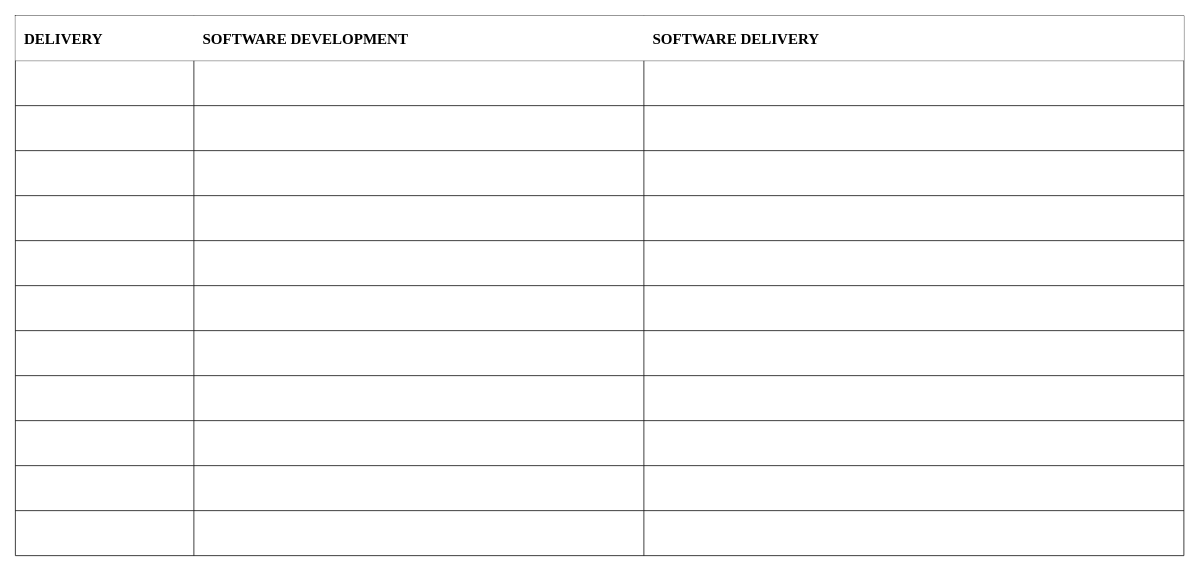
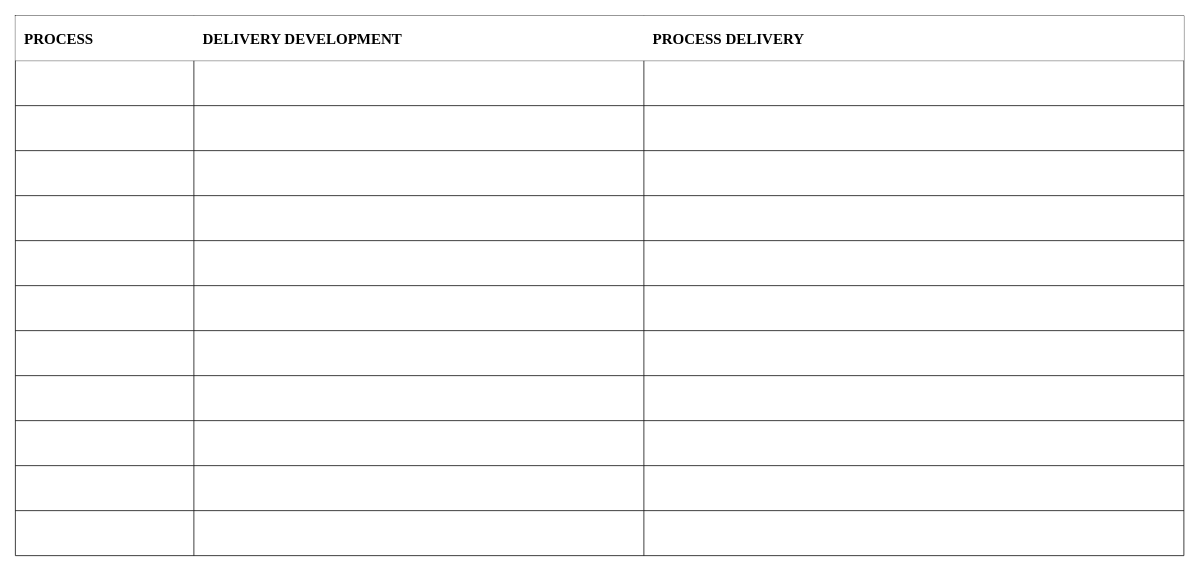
  <mxCell id="0" style=";html=1;" />
  <mxCell id="1" style=";html=1;" parent="0" />
  <mxCell id="2" value="" style="shape=table;startSize=0;container=1;collapsible=0;childLayout=tableLayout;fontSize=16;" vertex="1" parent="1"><mxGeometry x="20" y="20" width="1558" height="720" as="geometry" /></mxCell>
  <mxCell id="3" value="" style="shape=tableRow;horizontal=0;startSize=0;swimlaneHead=0;swimlaneBody=0;strokeColor=inherit;top=0;left=0;bottom=0;right=0;collapsible=0;dropTarget=0;fillColor=default;points=[[0,0.5],[1,0.5]];portConstraint=eastwest;fontSize=20;align=left;fontFamily=Saira;fontSource=https%3A%2F%2Ffonts.googleapis.com%2Fcss%3Ffamily%3DSaira;" vertex="1" parent="2"><mxGeometry width="1558" height="60" as="geometry" /></mxCell>
- <mxCell id="4" value="DELIVERY" style="shape=partialRectangle;html=1;whiteSpace=wrap;connectable=0;strokeColor=inherit;overflow=hidden;fillColor=none;top=0;left=0;bottom=0;right=0;pointerEvents=1;fontSize=20;align=left;fontFamily=Saira;fontSource=https%3A%2F%2Ffonts.googleapis.com%2Fcss%3Ffamily%3DSaira;fontStyle=1;spacingTop=0;spacing=12;" vertex="1" parent="3"><mxGeometry width="238" height="60" as="geometry"><mxRectangle width="238" height="60" as="alternateBounds" /></mxGeometry></mxCell>
- <mxCell id="5" value="SOFTWARE DEVELOPMENT" style="shape=partialRectangle;html=1;whiteSpace=wrap;connectable=0;strokeColor=inherit;overflow=hidden;fillColor=none;top=0;left=0;bottom=0;right=0;pointerEvents=1;fontSize=20;align=left;fontFamily=Saira;fontSource=https%3A%2F%2Ffonts.googleapis.com%2Fcss%3Ffamily%3DSaira;fontStyle=1;spacingTop=0;spacing=12;" vertex="1" parent="3"><mxGeometry x="238" width="600" height="60" as="geometry"><mxRectangle width="600" height="60" as="alternateBounds" /></mxGeometry></mxCell>
- <mxCell id="6" value="SOFTWARE DELIVERY" style="shape=partialRectangle;html=1;whiteSpace=wrap;connectable=0;strokeColor=inherit;overflow=hidden;fillColor=none;top=0;left=0;bottom=0;right=0;pointerEvents=1;fontSize=20;align=left;fontFamily=Saira;fontSource=https%3A%2F%2Ffonts.googleapis.com%2Fcss%3Ffamily%3DSaira;fontStyle=1;spacingTop=0;spacing=12;" vertex="1" parent="3"><mxGeometry x="838" width="720" height="60" as="geometry"><mxRectangle width="720" height="60" as="alternateBounds" /></mxGeometry></mxCell>
+ <mxCell id="4" value="PROCESS" style="shape=partialRectangle;html=1;whiteSpace=wrap;connectable=0;strokeColor=inherit;overflow=hidden;fillColor=none;top=0;left=0;bottom=0;right=0;pointerEvents=1;fontSize=20;align=left;fontFamily=Saira;fontSource=https%3A%2F%2Ffonts.googleapis.com%2Fcss%3Ffamily%3DSaira;fontStyle=1;spacingTop=0;spacing=12;" vertex="1" parent="3"><mxGeometry width="238" height="60" as="geometry"><mxRectangle width="238" height="60" as="alternateBounds" /></mxGeometry></mxCell>
+ <mxCell id="5" value="DELIVERY DEVELOPMENT" style="shape=partialRectangle;html=1;whiteSpace=wrap;connectable=0;strokeColor=inherit;overflow=hidden;fillColor=none;top=0;left=0;bottom=0;right=0;pointerEvents=1;fontSize=20;align=left;fontFamily=Saira;fontSource=https%3A%2F%2Ffonts.googleapis.com%2Fcss%3Ffamily%3DSaira;fontStyle=1;spacingTop=0;spacing=12;" vertex="1" parent="3"><mxGeometry x="238" width="600" height="60" as="geometry"><mxRectangle width="600" height="60" as="alternateBounds" /></mxGeometry></mxCell>
+ <mxCell id="6" value="PROCESS DELIVERY" style="shape=partialRectangle;html=1;whiteSpace=wrap;connectable=0;strokeColor=inherit;overflow=hidden;fillColor=none;top=0;left=0;bottom=0;right=0;pointerEvents=1;fontSize=20;align=left;fontFamily=Saira;fontSource=https%3A%2F%2Ffonts.googleapis.com%2Fcss%3Ffamily%3DSaira;fontStyle=1;spacingTop=0;spacing=12;" vertex="1" parent="3"><mxGeometry x="838" width="720" height="60" as="geometry"><mxRectangle width="720" height="60" as="alternateBounds" /></mxGeometry></mxCell>
  <mxCell id="7" value="" style="shape=tableRow;horizontal=0;startSize=0;swimlaneHead=0;swimlaneBody=0;strokeColor=inherit;top=0;left=0;bottom=0;right=0;collapsible=0;dropTarget=0;fillColor=none;points=[[0,0.5],[1,0.5]];portConstraint=eastwest;fontSize=16;" vertex="1" parent="2"><mxGeometry y="60" width="1558" height="60" as="geometry" /></mxCell>
  <mxCell id="8" value="" style="shape=partialRectangle;html=1;whiteSpace=wrap;connectable=0;strokeColor=inherit;overflow=hidden;fillColor=none;top=0;left=0;bottom=0;right=0;pointerEvents=1;fontSize=16;" vertex="1" parent="7"><mxGeometry width="238" height="60" as="geometry"><mxRectangle width="238" height="60" as="alternateBounds" /></mxGeometry></mxCell>
  <mxCell id="9" value="" style="shape=partialRectangle;html=1;whiteSpace=wrap;connectable=0;strokeColor=inherit;overflow=hidden;fillColor=none;top=0;left=0;bottom=0;right=0;pointerEvents=1;fontSize=16;" vertex="1" parent="7"><mxGeometry x="238" width="600" height="60" as="geometry"><mxRectangle width="600" height="60" as="alternateBounds" /></mxGeometry></mxCell>
  <mxCell id="10" value="" style="shape=partialRectangle;html=1;whiteSpace=wrap;connectable=0;strokeColor=inherit;overflow=hidden;fillColor=none;top=0;left=0;bottom=0;right=0;pointerEvents=1;fontSize=16;" vertex="1" parent="7"><mxGeometry x="838" width="720" height="60" as="geometry"><mxRectangle width="720" height="60" as="alternateBounds" /></mxGeometry></mxCell>
  <mxCell id="11" value="" style="shape=tableRow;horizontal=0;startSize=0;swimlaneHead=0;swimlaneBody=0;strokeColor=inherit;top=0;left=0;bottom=0;right=0;collapsible=0;dropTarget=0;fillColor=none;points=[[0,0.5],[1,0.5]];portConstraint=eastwest;fontSize=16;" vertex="1" parent="2"><mxGeometry y="120" width="1558" height="60" as="geometry" /></mxCell>
  <mxCell id="12" value="" style="shape=partialRectangle;html=1;whiteSpace=wrap;connectable=0;strokeColor=inherit;overflow=hidden;fillColor=none;top=0;left=0;bottom=0;right=0;pointerEvents=1;fontSize=16;" vertex="1" parent="11"><mxGeometry width="238" height="60" as="geometry"><mxRectangle width="238" height="60" as="alternateBounds" /></mxGeometry></mxCell>
  <mxCell id="13" value="" style="shape=partialRectangle;html=1;whiteSpace=wrap;connectable=0;strokeColor=inherit;overflow=hidden;fillColor=none;top=0;left=0;bottom=0;right=0;pointerEvents=1;fontSize=16;" vertex="1" parent="11"><mxGeometry x="238" width="600" height="60" as="geometry"><mxRectangle width="600" height="60" as="alternateBounds" /></mxGeometry></mxCell>
  <mxCell id="14" value="" style="shape=partialRectangle;html=1;whiteSpace=wrap;connectable=0;strokeColor=inherit;overflow=hidden;fillColor=none;top=0;left=0;bottom=0;right=0;pointerEvents=1;fontSize=16;" vertex="1" parent="11"><mxGeometry x="838" width="720" height="60" as="geometry"><mxRectangle width="720" height="60" as="alternateBounds" /></mxGeometry></mxCell>
  <mxCell id="15" style="shape=tableRow;horizontal=0;startSize=0;swimlaneHead=0;swimlaneBody=0;strokeColor=inherit;top=0;left=0;bottom=0;right=0;collapsible=0;dropTarget=0;fillColor=none;points=[[0,0.5],[1,0.5]];portConstraint=eastwest;fontSize=16;" vertex="1" parent="2"><mxGeometry y="180" width="1558" height="60" as="geometry" /></mxCell>
  <mxCell id="16" style="shape=partialRectangle;html=1;whiteSpace=wrap;connectable=0;strokeColor=inherit;overflow=hidden;fillColor=none;top=0;left=0;bottom=0;right=0;pointerEvents=1;fontSize=16;" vertex="1" parent="15"><mxGeometry width="238" height="60" as="geometry"><mxRectangle width="238" height="60" as="alternateBounds" /></mxGeometry></mxCell>
  <mxCell id="17" style="shape=partialRectangle;html=1;whiteSpace=wrap;connectable=0;strokeColor=inherit;overflow=hidden;fillColor=none;top=0;left=0;bottom=0;right=0;pointerEvents=1;fontSize=16;" vertex="1" parent="15"><mxGeometry x="238" width="600" height="60" as="geometry"><mxRectangle width="600" height="60" as="alternateBounds" /></mxGeometry></mxCell>
  <mxCell id="18" style="shape=partialRectangle;html=1;whiteSpace=wrap;connectable=0;strokeColor=inherit;overflow=hidden;fillColor=none;top=0;left=0;bottom=0;right=0;pointerEvents=1;fontSize=16;" vertex="1" parent="15"><mxGeometry x="838" width="720" height="60" as="geometry"><mxRectangle width="720" height="60" as="alternateBounds" /></mxGeometry></mxCell>
  <mxCell id="19" style="shape=tableRow;horizontal=0;startSize=0;swimlaneHead=0;swimlaneBody=0;strokeColor=inherit;top=0;left=0;bottom=0;right=0;collapsible=0;dropTarget=0;fillColor=none;points=[[0,0.5],[1,0.5]];portConstraint=eastwest;fontSize=16;" vertex="1" parent="2"><mxGeometry y="240" width="1558" height="60" as="geometry" /></mxCell>
  <mxCell id="20" style="shape=partialRectangle;html=1;whiteSpace=wrap;connectable=0;strokeColor=inherit;overflow=hidden;fillColor=none;top=0;left=0;bottom=0;right=0;pointerEvents=1;fontSize=16;" vertex="1" parent="19"><mxGeometry width="238" height="60" as="geometry"><mxRectangle width="238" height="60" as="alternateBounds" /></mxGeometry></mxCell>
  <mxCell id="21" style="shape=partialRectangle;html=1;whiteSpace=wrap;connectable=0;strokeColor=inherit;overflow=hidden;fillColor=none;top=0;left=0;bottom=0;right=0;pointerEvents=1;fontSize=16;" vertex="1" parent="19"><mxGeometry x="238" width="600" height="60" as="geometry"><mxRectangle width="600" height="60" as="alternateBounds" /></mxGeometry></mxCell>
  <mxCell id="22" style="shape=partialRectangle;html=1;whiteSpace=wrap;connectable=0;strokeColor=inherit;overflow=hidden;fillColor=none;top=0;left=0;bottom=0;right=0;pointerEvents=1;fontSize=16;" vertex="1" parent="19"><mxGeometry x="838" width="720" height="60" as="geometry"><mxRectangle width="720" height="60" as="alternateBounds" /></mxGeometry></mxCell>
  <mxCell id="23" style="shape=tableRow;horizontal=0;startSize=0;swimlaneHead=0;swimlaneBody=0;strokeColor=inherit;top=0;left=0;bottom=0;right=0;collapsible=0;dropTarget=0;fillColor=none;points=[[0,0.5],[1,0.5]];portConstraint=eastwest;fontSize=16;" vertex="1" parent="2"><mxGeometry y="300" width="1558" height="60" as="geometry" /></mxCell>
  <mxCell id="24" style="shape=partialRectangle;html=1;whiteSpace=wrap;connectable=0;strokeColor=inherit;overflow=hidden;fillColor=none;top=0;left=0;bottom=0;right=0;pointerEvents=1;fontSize=16;" vertex="1" parent="23"><mxGeometry width="238" height="60" as="geometry"><mxRectangle width="238" height="60" as="alternateBounds" /></mxGeometry></mxCell>
  <mxCell id="25" style="shape=partialRectangle;html=1;whiteSpace=wrap;connectable=0;strokeColor=inherit;overflow=hidden;fillColor=none;top=0;left=0;bottom=0;right=0;pointerEvents=1;fontSize=16;" vertex="1" parent="23"><mxGeometry x="238" width="600" height="60" as="geometry"><mxRectangle width="600" height="60" as="alternateBounds" /></mxGeometry></mxCell>
  <mxCell id="26" style="shape=partialRectangle;html=1;whiteSpace=wrap;connectable=0;strokeColor=inherit;overflow=hidden;fillColor=none;top=0;left=0;bottom=0;right=0;pointerEvents=1;fontSize=16;" vertex="1" parent="23"><mxGeometry x="838" width="720" height="60" as="geometry"><mxRectangle width="720" height="60" as="alternateBounds" /></mxGeometry></mxCell>
  <mxCell id="27" style="shape=tableRow;horizontal=0;startSize=0;swimlaneHead=0;swimlaneBody=0;strokeColor=inherit;top=0;left=0;bottom=0;right=0;collapsible=0;dropTarget=0;fillColor=none;points=[[0,0.5],[1,0.5]];portConstraint=eastwest;fontSize=16;" vertex="1" parent="2"><mxGeometry y="360" width="1558" height="60" as="geometry" /></mxCell>
  <mxCell id="28" style="shape=partialRectangle;html=1;whiteSpace=wrap;connectable=0;strokeColor=inherit;overflow=hidden;fillColor=none;top=0;left=0;bottom=0;right=0;pointerEvents=1;fontSize=16;" vertex="1" parent="27"><mxGeometry width="238" height="60" as="geometry"><mxRectangle width="238" height="60" as="alternateBounds" /></mxGeometry></mxCell>
  <mxCell id="29" style="shape=partialRectangle;html=1;whiteSpace=wrap;connectable=0;strokeColor=inherit;overflow=hidden;fillColor=none;top=0;left=0;bottom=0;right=0;pointerEvents=1;fontSize=16;" vertex="1" parent="27"><mxGeometry x="238" width="600" height="60" as="geometry"><mxRectangle width="600" height="60" as="alternateBounds" /></mxGeometry></mxCell>
  <mxCell id="30" style="shape=partialRectangle;html=1;whiteSpace=wrap;connectable=0;strokeColor=inherit;overflow=hidden;fillColor=none;top=0;left=0;bottom=0;right=0;pointerEvents=1;fontSize=16;" vertex="1" parent="27"><mxGeometry x="838" width="720" height="60" as="geometry"><mxRectangle width="720" height="60" as="alternateBounds" /></mxGeometry></mxCell>
  <mxCell id="31" style="shape=tableRow;horizontal=0;startSize=0;swimlaneHead=0;swimlaneBody=0;strokeColor=inherit;top=0;left=0;bottom=0;right=0;collapsible=0;dropTarget=0;fillColor=none;points=[[0,0.5],[1,0.5]];portConstraint=eastwest;fontSize=16;" vertex="1" parent="2"><mxGeometry y="420" width="1558" height="60" as="geometry" /></mxCell>
  <mxCell id="32" style="shape=partialRectangle;html=1;whiteSpace=wrap;connectable=0;strokeColor=inherit;overflow=hidden;fillColor=none;top=0;left=0;bottom=0;right=0;pointerEvents=1;fontSize=16;" vertex="1" parent="31"><mxGeometry width="238" height="60" as="geometry"><mxRectangle width="238" height="60" as="alternateBounds" /></mxGeometry></mxCell>
  <mxCell id="33" style="shape=partialRectangle;html=1;whiteSpace=wrap;connectable=0;strokeColor=inherit;overflow=hidden;fillColor=none;top=0;left=0;bottom=0;right=0;pointerEvents=1;fontSize=16;" vertex="1" parent="31"><mxGeometry x="238" width="600" height="60" as="geometry"><mxRectangle width="600" height="60" as="alternateBounds" /></mxGeometry></mxCell>
  <mxCell id="34" style="shape=partialRectangle;html=1;whiteSpace=wrap;connectable=0;strokeColor=inherit;overflow=hidden;fillColor=none;top=0;left=0;bottom=0;right=0;pointerEvents=1;fontSize=16;" vertex="1" parent="31"><mxGeometry x="838" width="720" height="60" as="geometry"><mxRectangle width="720" height="60" as="alternateBounds" /></mxGeometry></mxCell>
  <mxCell id="35" style="shape=tableRow;horizontal=0;startSize=0;swimlaneHead=0;swimlaneBody=0;strokeColor=inherit;top=0;left=0;bottom=0;right=0;collapsible=0;dropTarget=0;fillColor=none;points=[[0,0.5],[1,0.5]];portConstraint=eastwest;fontSize=16;" vertex="1" parent="2"><mxGeometry y="480" width="1558" height="60" as="geometry" /></mxCell>
  <mxCell id="36" style="shape=partialRectangle;html=1;whiteSpace=wrap;connectable=0;strokeColor=inherit;overflow=hidden;fillColor=none;top=0;left=0;bottom=0;right=0;pointerEvents=1;fontSize=16;" vertex="1" parent="35"><mxGeometry width="238" height="60" as="geometry"><mxRectangle width="238" height="60" as="alternateBounds" /></mxGeometry></mxCell>
  <mxCell id="37" style="shape=partialRectangle;html=1;whiteSpace=wrap;connectable=0;strokeColor=inherit;overflow=hidden;fillColor=none;top=0;left=0;bottom=0;right=0;pointerEvents=1;fontSize=16;" vertex="1" parent="35"><mxGeometry x="238" width="600" height="60" as="geometry"><mxRectangle width="600" height="60" as="alternateBounds" /></mxGeometry></mxCell>
  <mxCell id="38" style="shape=partialRectangle;html=1;whiteSpace=wrap;connectable=0;strokeColor=inherit;overflow=hidden;fillColor=none;top=0;left=0;bottom=0;right=0;pointerEvents=1;fontSize=16;" vertex="1" parent="35"><mxGeometry x="838" width="720" height="60" as="geometry"><mxRectangle width="720" height="60" as="alternateBounds" /></mxGeometry></mxCell>
  <mxCell id="39" style="shape=tableRow;horizontal=0;startSize=0;swimlaneHead=0;swimlaneBody=0;strokeColor=inherit;top=0;left=0;bottom=0;right=0;collapsible=0;dropTarget=0;fillColor=none;points=[[0,0.5],[1,0.5]];portConstraint=eastwest;fontSize=16;" vertex="1" parent="2"><mxGeometry y="540" width="1558" height="60" as="geometry" /></mxCell>
  <mxCell id="40" style="shape=partialRectangle;html=1;whiteSpace=wrap;connectable=0;strokeColor=inherit;overflow=hidden;fillColor=none;top=0;left=0;bottom=0;right=0;pointerEvents=1;fontSize=16;" vertex="1" parent="39"><mxGeometry width="238" height="60" as="geometry"><mxRectangle width="238" height="60" as="alternateBounds" /></mxGeometry></mxCell>
  <mxCell id="41" style="shape=partialRectangle;html=1;whiteSpace=wrap;connectable=0;strokeColor=inherit;overflow=hidden;fillColor=none;top=0;left=0;bottom=0;right=0;pointerEvents=1;fontSize=16;" vertex="1" parent="39"><mxGeometry x="238" width="600" height="60" as="geometry"><mxRectangle width="600" height="60" as="alternateBounds" /></mxGeometry></mxCell>
  <mxCell id="42" style="shape=partialRectangle;html=1;whiteSpace=wrap;connectable=0;strokeColor=inherit;overflow=hidden;fillColor=none;top=0;left=0;bottom=0;right=0;pointerEvents=1;fontSize=16;" vertex="1" parent="39"><mxGeometry x="838" width="720" height="60" as="geometry"><mxRectangle width="720" height="60" as="alternateBounds" /></mxGeometry></mxCell>
  <mxCell id="43" style="shape=tableRow;horizontal=0;startSize=0;swimlaneHead=0;swimlaneBody=0;strokeColor=inherit;top=0;left=0;bottom=0;right=0;collapsible=0;dropTarget=0;fillColor=none;points=[[0,0.5],[1,0.5]];portConstraint=eastwest;fontSize=16;" vertex="1" parent="2"><mxGeometry y="600" width="1558" height="60" as="geometry" /></mxCell>
  <mxCell id="44" style="shape=partialRectangle;html=1;whiteSpace=wrap;connectable=0;strokeColor=inherit;overflow=hidden;fillColor=none;top=0;left=0;bottom=0;right=0;pointerEvents=1;fontSize=16;" vertex="1" parent="43"><mxGeometry width="238" height="60" as="geometry"><mxRectangle width="238" height="60" as="alternateBounds" /></mxGeometry></mxCell>
  <mxCell id="45" style="shape=partialRectangle;html=1;whiteSpace=wrap;connectable=0;strokeColor=inherit;overflow=hidden;fillColor=none;top=0;left=0;bottom=0;right=0;pointerEvents=1;fontSize=16;" vertex="1" parent="43"><mxGeometry x="238" width="600" height="60" as="geometry"><mxRectangle width="600" height="60" as="alternateBounds" /></mxGeometry></mxCell>
  <mxCell id="46" style="shape=partialRectangle;html=1;whiteSpace=wrap;connectable=0;strokeColor=inherit;overflow=hidden;fillColor=none;top=0;left=0;bottom=0;right=0;pointerEvents=1;fontSize=16;" vertex="1" parent="43"><mxGeometry x="838" width="720" height="60" as="geometry"><mxRectangle width="720" height="60" as="alternateBounds" /></mxGeometry></mxCell>
  <mxCell id="47" style="shape=tableRow;horizontal=0;startSize=0;swimlaneHead=0;swimlaneBody=0;strokeColor=inherit;top=0;left=0;bottom=0;right=0;collapsible=0;dropTarget=0;fillColor=none;points=[[0,0.5],[1,0.5]];portConstraint=eastwest;fontSize=16;" vertex="1" parent="2"><mxGeometry y="660" width="1558" height="60" as="geometry" /></mxCell>
  <mxCell id="48" style="shape=partialRectangle;html=1;whiteSpace=wrap;connectable=0;strokeColor=inherit;overflow=hidden;fillColor=none;top=0;left=0;bottom=0;right=0;pointerEvents=1;fontSize=16;" vertex="1" parent="47"><mxGeometry width="238" height="60" as="geometry"><mxRectangle width="238" height="60" as="alternateBounds" /></mxGeometry></mxCell>
  <mxCell id="49" style="shape=partialRectangle;html=1;whiteSpace=wrap;connectable=0;strokeColor=inherit;overflow=hidden;fillColor=none;top=0;left=0;bottom=0;right=0;pointerEvents=1;fontSize=16;" vertex="1" parent="47"><mxGeometry x="238" width="600" height="60" as="geometry"><mxRectangle width="600" height="60" as="alternateBounds" /></mxGeometry></mxCell>
  <mxCell id="50" style="shape=partialRectangle;html=1;whiteSpace=wrap;connectable=0;strokeColor=inherit;overflow=hidden;fillColor=none;top=0;left=0;bottom=0;right=0;pointerEvents=1;fontSize=16;" vertex="1" parent="47"><mxGeometry x="838" width="720" height="60" as="geometry"><mxRectangle width="720" height="60" as="alternateBounds" /></mxGeometry></mxCell>
